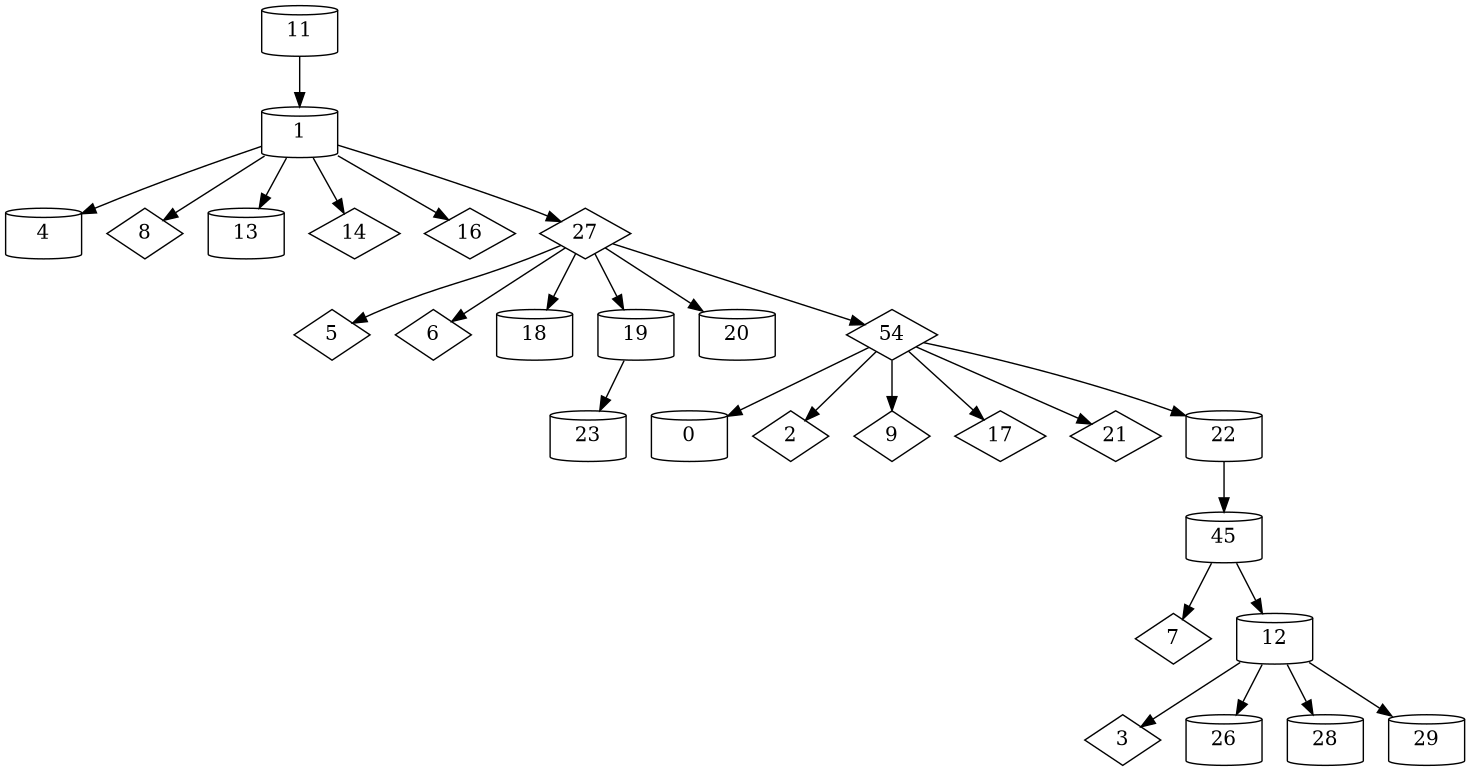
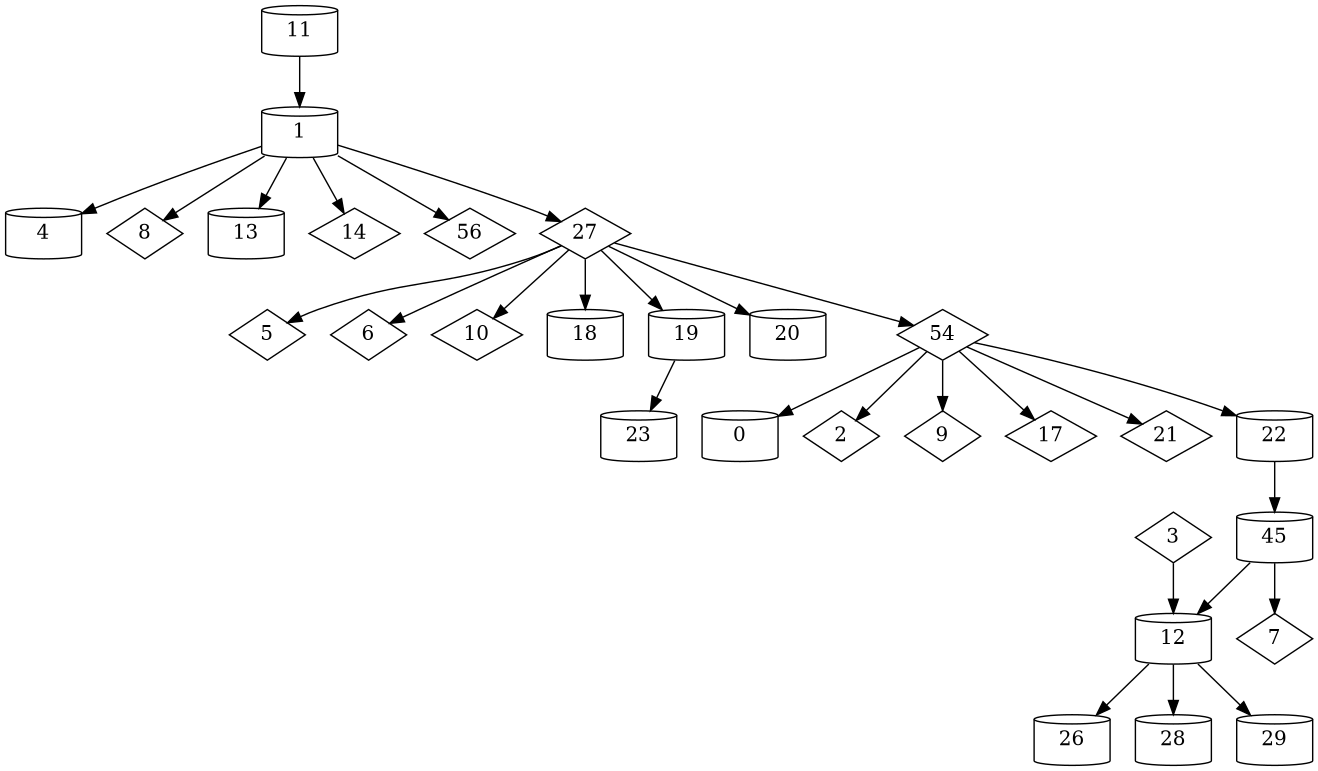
  digraph {
    node [shape=cylinder]
    1
    4
    8 [shape=diamond]
    13
    14 [shape=diamond]
-   16 [shape=diamond]
+   16 [shape=diamond label=56]
    27 [shape=diamond]
    11
    5 [shape=diamond]
    6 [shape=diamond]
+   10 [shape=diamond]
    18
    19
    20
    n15 [label=54 shape=diamond]
    23
    0
    2 [shape=diamond]
    9 [shape=diamond]
    17 [shape=diamond]
    21 [shape=diamond]
    22
    n23 [label=45]
    7 [shape=diamond]
    12
    3 [shape=diamond]
    26
    28
    29
    1 -> 4
    1 -> 8
    1 -> 13
    1 -> 14
    1 -> 16
    1 -> 27
    27 -> 5
    27 -> 6
+   27 -> 10
    27 -> 18
    27 -> 19
    27 -> 20
    27 -> n15
    11 -> 1
    19 -> 23
    n15 -> 0
    n15 -> 2
    n15 -> 9
    n15 -> 17
    n15 -> 21
    n15 -> 22
    22 -> n23
    n23 -> 7
    n23 -> 12
-   12 -> 3
+   3 -> 12
    12 -> 26
    12 -> 28
    12 -> 29
  }
